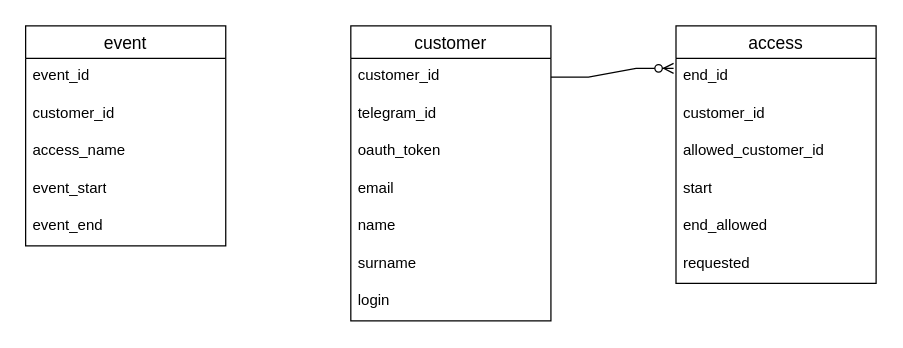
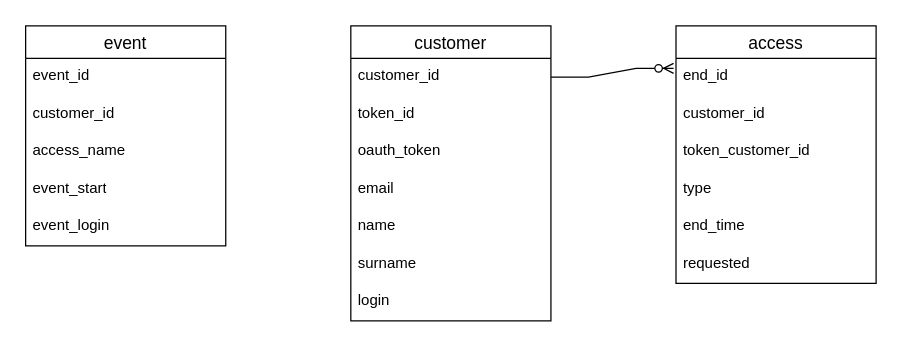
  <mxCell id="0" />
  <mxCell id="1" parent="0" />
  <mxCell id="2" value="customer" style="swimlane;fontStyle=0;childLayout=stackLayout;horizontal=1;startSize=26;horizontalStack=0;resizeParent=1;resizeParentMax=0;resizeLast=0;collapsible=1;marginBottom=0;align=center;fontSize=14;" parent="1" vertex="1"><mxGeometry x="280" y="20" width="160" height="236" as="geometry" /></mxCell>
  <mxCell id="3" value="customer_id" style="text;strokeColor=none;fillColor=none;spacingLeft=4;spacingRight=4;overflow=hidden;rotatable=0;points=[[0,0.5],[1,0.5]];portConstraint=eastwest;fontSize=12;whiteSpace=wrap;html=1;" parent="2" vertex="1"><mxGeometry y="26" width="160" height="30" as="geometry" /></mxCell>
- <mxCell id="4" value="telegram_id" style="text;strokeColor=none;fillColor=none;spacingLeft=4;spacingRight=4;overflow=hidden;rotatable=0;points=[[0,0.5],[1,0.5]];portConstraint=eastwest;fontSize=12;whiteSpace=wrap;html=1;" parent="2" vertex="1"><mxGeometry y="56" width="160" height="30" as="geometry" /></mxCell>
+ <mxCell id="4" value="token_id" style="text;strokeColor=none;fillColor=none;spacingLeft=4;spacingRight=4;overflow=hidden;rotatable=0;points=[[0,0.5],[1,0.5]];portConstraint=eastwest;fontSize=12;whiteSpace=wrap;html=1;" parent="2" vertex="1"><mxGeometry y="56" width="160" height="30" as="geometry" /></mxCell>
  <mxCell id="5" value="oauth_token" style="text;strokeColor=none;fillColor=none;spacingLeft=4;spacingRight=4;overflow=hidden;rotatable=0;points=[[0,0.5],[1,0.5]];portConstraint=eastwest;fontSize=12;whiteSpace=wrap;html=1;" parent="2" vertex="1"><mxGeometry y="86" width="160" height="30" as="geometry" /></mxCell>
  <mxCell id="6" value="email" style="text;strokeColor=none;fillColor=none;spacingLeft=4;spacingRight=4;overflow=hidden;rotatable=0;points=[[0,0.5],[1,0.5]];portConstraint=eastwest;fontSize=12;whiteSpace=wrap;html=1;" parent="2" vertex="1"><mxGeometry y="116" width="160" height="30" as="geometry" /></mxCell>
  <mxCell id="7" value="name" style="text;strokeColor=none;fillColor=none;spacingLeft=4;spacingRight=4;overflow=hidden;rotatable=0;points=[[0,0.5],[1,0.5]];portConstraint=eastwest;fontSize=12;whiteSpace=wrap;html=1;" parent="2" vertex="1"><mxGeometry y="146" width="160" height="30" as="geometry" /></mxCell>
  <mxCell id="8" value="surname" style="text;strokeColor=none;fillColor=none;spacingLeft=4;spacingRight=4;overflow=hidden;rotatable=0;points=[[0,0.5],[1,0.5]];portConstraint=eastwest;fontSize=12;whiteSpace=wrap;html=1;" parent="2" vertex="1"><mxGeometry y="176" width="160" height="30" as="geometry" /></mxCell>
  <mxCell id="9" value="login" style="text;strokeColor=none;fillColor=none;spacingLeft=4;spacingRight=4;overflow=hidden;rotatable=0;points=[[0,0.5],[1,0.5]];portConstraint=eastwest;fontSize=12;whiteSpace=wrap;html=1;" vertex="1" parent="2"><mxGeometry y="206" width="160" height="30" as="geometry" /></mxCell>
  <mxCell id="10" value="access" style="swimlane;fontStyle=0;childLayout=stackLayout;horizontal=1;startSize=26;horizontalStack=0;resizeParent=1;resizeParentMax=0;resizeLast=0;collapsible=1;marginBottom=0;align=center;fontSize=14;" parent="1" vertex="1"><mxGeometry x="540" y="20" width="160" height="206" as="geometry" /></mxCell>
  <mxCell id="11" value="end_id" style="text;strokeColor=none;fillColor=none;spacingLeft=4;spacingRight=4;overflow=hidden;rotatable=0;points=[[0,0.5],[1,0.5]];portConstraint=eastwest;fontSize=12;whiteSpace=wrap;html=1;" parent="10" vertex="1"><mxGeometry y="26" width="160" height="30" as="geometry" /></mxCell>
  <mxCell id="12" value="customer_id" style="text;strokeColor=none;fillColor=none;spacingLeft=4;spacingRight=4;overflow=hidden;rotatable=0;points=[[0,0.5],[1,0.5]];portConstraint=eastwest;fontSize=12;whiteSpace=wrap;html=1;" parent="10" vertex="1"><mxGeometry y="56" width="160" height="30" as="geometry" /></mxCell>
- <mxCell id="13" value="allowed_customer_id" style="text;strokeColor=none;fillColor=none;spacingLeft=4;spacingRight=4;overflow=hidden;rotatable=0;points=[[0,0.5],[1,0.5]];portConstraint=eastwest;fontSize=12;whiteSpace=wrap;html=1;" parent="10" vertex="1"><mxGeometry y="86" width="160" height="30" as="geometry" /></mxCell>
- <mxCell id="14" value="start" style="text;strokeColor=none;fillColor=none;spacingLeft=4;spacingRight=4;overflow=hidden;rotatable=0;points=[[0,0.5],[1,0.5]];portConstraint=eastwest;fontSize=12;whiteSpace=wrap;html=1;" parent="10" vertex="1"><mxGeometry y="116" width="160" height="30" as="geometry" /></mxCell>
- <mxCell id="15" value="end_allowed" style="text;strokeColor=none;fillColor=none;spacingLeft=4;spacingRight=4;overflow=hidden;rotatable=0;points=[[0,0.5],[1,0.5]];portConstraint=eastwest;fontSize=12;whiteSpace=wrap;html=1;" vertex="1" parent="10"><mxGeometry y="146" width="160" height="30" as="geometry" /></mxCell>
+ <mxCell id="13" value="token_customer_id" style="text;strokeColor=none;fillColor=none;spacingLeft=4;spacingRight=4;overflow=hidden;rotatable=0;points=[[0,0.5],[1,0.5]];portConstraint=eastwest;fontSize=12;whiteSpace=wrap;html=1;" parent="10" vertex="1"><mxGeometry y="86" width="160" height="30" as="geometry" /></mxCell>
+ <mxCell id="14" value="type" style="text;strokeColor=none;fillColor=none;spacingLeft=4;spacingRight=4;overflow=hidden;rotatable=0;points=[[0,0.5],[1,0.5]];portConstraint=eastwest;fontSize=12;whiteSpace=wrap;html=1;" parent="10" vertex="1"><mxGeometry y="116" width="160" height="30" as="geometry" /></mxCell>
+ <mxCell id="15" value="end_time" style="text;strokeColor=none;fillColor=none;spacingLeft=4;spacingRight=4;overflow=hidden;rotatable=0;points=[[0,0.5],[1,0.5]];portConstraint=eastwest;fontSize=12;whiteSpace=wrap;html=1;" vertex="1" parent="10"><mxGeometry y="146" width="160" height="30" as="geometry" /></mxCell>
  <mxCell id="16" value="requested" style="text;strokeColor=none;fillColor=none;spacingLeft=4;spacingRight=4;overflow=hidden;rotatable=0;points=[[0,0.5],[1,0.5]];portConstraint=eastwest;fontSize=12;whiteSpace=wrap;html=1;" parent="10" vertex="1"><mxGeometry y="176" width="160" height="30" as="geometry" /></mxCell>
  <mxCell id="17" value="" style="edgeStyle=entityRelationEdgeStyle;fontSize=12;html=1;endArrow=ERzeroToMany;endFill=1;rounded=0;exitX=1;exitY=0.5;exitDx=0;exitDy=0;entryX=-0.012;entryY=0.267;entryDx=0;entryDy=0;entryPerimeter=0;" parent="1" source="3" target="11" edge="1"><mxGeometry width="100" height="100" relative="1" as="geometry"><mxPoint x="470" y="230" as="sourcePoint" /><mxPoint x="570" y="130" as="targetPoint" /></mxGeometry></mxCell>
  <mxCell id="18" value="event" style="swimlane;fontStyle=0;childLayout=stackLayout;horizontal=1;startSize=26;horizontalStack=0;resizeParent=1;resizeParentMax=0;resizeLast=0;collapsible=1;marginBottom=0;align=center;fontSize=14;" vertex="1" parent="1"><mxGeometry x="20" y="20" width="160" height="176" as="geometry" /></mxCell>
  <mxCell id="19" value="event_id" style="text;strokeColor=none;fillColor=none;spacingLeft=4;spacingRight=4;overflow=hidden;rotatable=0;points=[[0,0.5],[1,0.5]];portConstraint=eastwest;fontSize=12;whiteSpace=wrap;html=1;" vertex="1" parent="18"><mxGeometry y="26" width="160" height="30" as="geometry" /></mxCell>
  <mxCell id="20" value="customer_id" style="text;strokeColor=none;fillColor=none;spacingLeft=4;spacingRight=4;overflow=hidden;rotatable=0;points=[[0,0.5],[1,0.5]];portConstraint=eastwest;fontSize=12;whiteSpace=wrap;html=1;" vertex="1" parent="18"><mxGeometry y="56" width="160" height="30" as="geometry" /></mxCell>
  <mxCell id="21" value="access_name" style="text;strokeColor=none;fillColor=none;spacingLeft=4;spacingRight=4;overflow=hidden;rotatable=0;points=[[0,0.5],[1,0.5]];portConstraint=eastwest;fontSize=12;whiteSpace=wrap;html=1;" vertex="1" parent="18"><mxGeometry y="86" width="160" height="30" as="geometry" /></mxCell>
  <mxCell id="22" value="event_start" style="text;strokeColor=none;fillColor=none;spacingLeft=4;spacingRight=4;overflow=hidden;rotatable=0;points=[[0,0.5],[1,0.5]];portConstraint=eastwest;fontSize=12;whiteSpace=wrap;html=1;" vertex="1" parent="18"><mxGeometry y="116" width="160" height="30" as="geometry" /></mxCell>
- <mxCell id="23" value="event_end" style="text;strokeColor=none;fillColor=none;spacingLeft=4;spacingRight=4;overflow=hidden;rotatable=0;points=[[0,0.5],[1,0.5]];portConstraint=eastwest;fontSize=12;whiteSpace=wrap;html=1;" vertex="1" parent="18"><mxGeometry y="146" width="160" height="30" as="geometry" /></mxCell>
+ <mxCell id="23" value="event_login" style="text;strokeColor=none;fillColor=none;spacingLeft=4;spacingRight=4;overflow=hidden;rotatable=0;points=[[0,0.5],[1,0.5]];portConstraint=eastwest;fontSize=12;whiteSpace=wrap;html=1;" vertex="1" parent="18"><mxGeometry y="146" width="160" height="30" as="geometry" /></mxCell>
